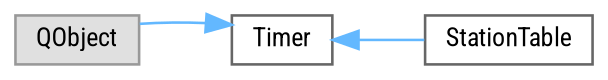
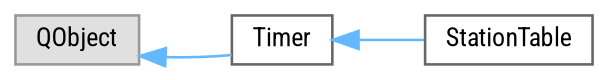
  digraph {
    fontname="Roboto Condensed"
    rankdir=LR
    node [color=grey40 fillcolor=white fontname="Roboto Condensed" fontsize=10 shape=box style=filled]
    edge [color=steelblue1 dir=back fontname="Roboto Condensed" fontsize=10 labelfontname=FreeSans labelfontsize=10 style=solid]
    n1 [color=grey60 fillcolor="#E0E0E0" height=0.2 label=QObject width=0.4]
    n2 [height=0.2 label=Timer width=0.4]
    n3 [height=0.2 label=StationTable width=0.4]
-   n2 -> n1
+   n1 -> n2
    n2 -> n3
  }
